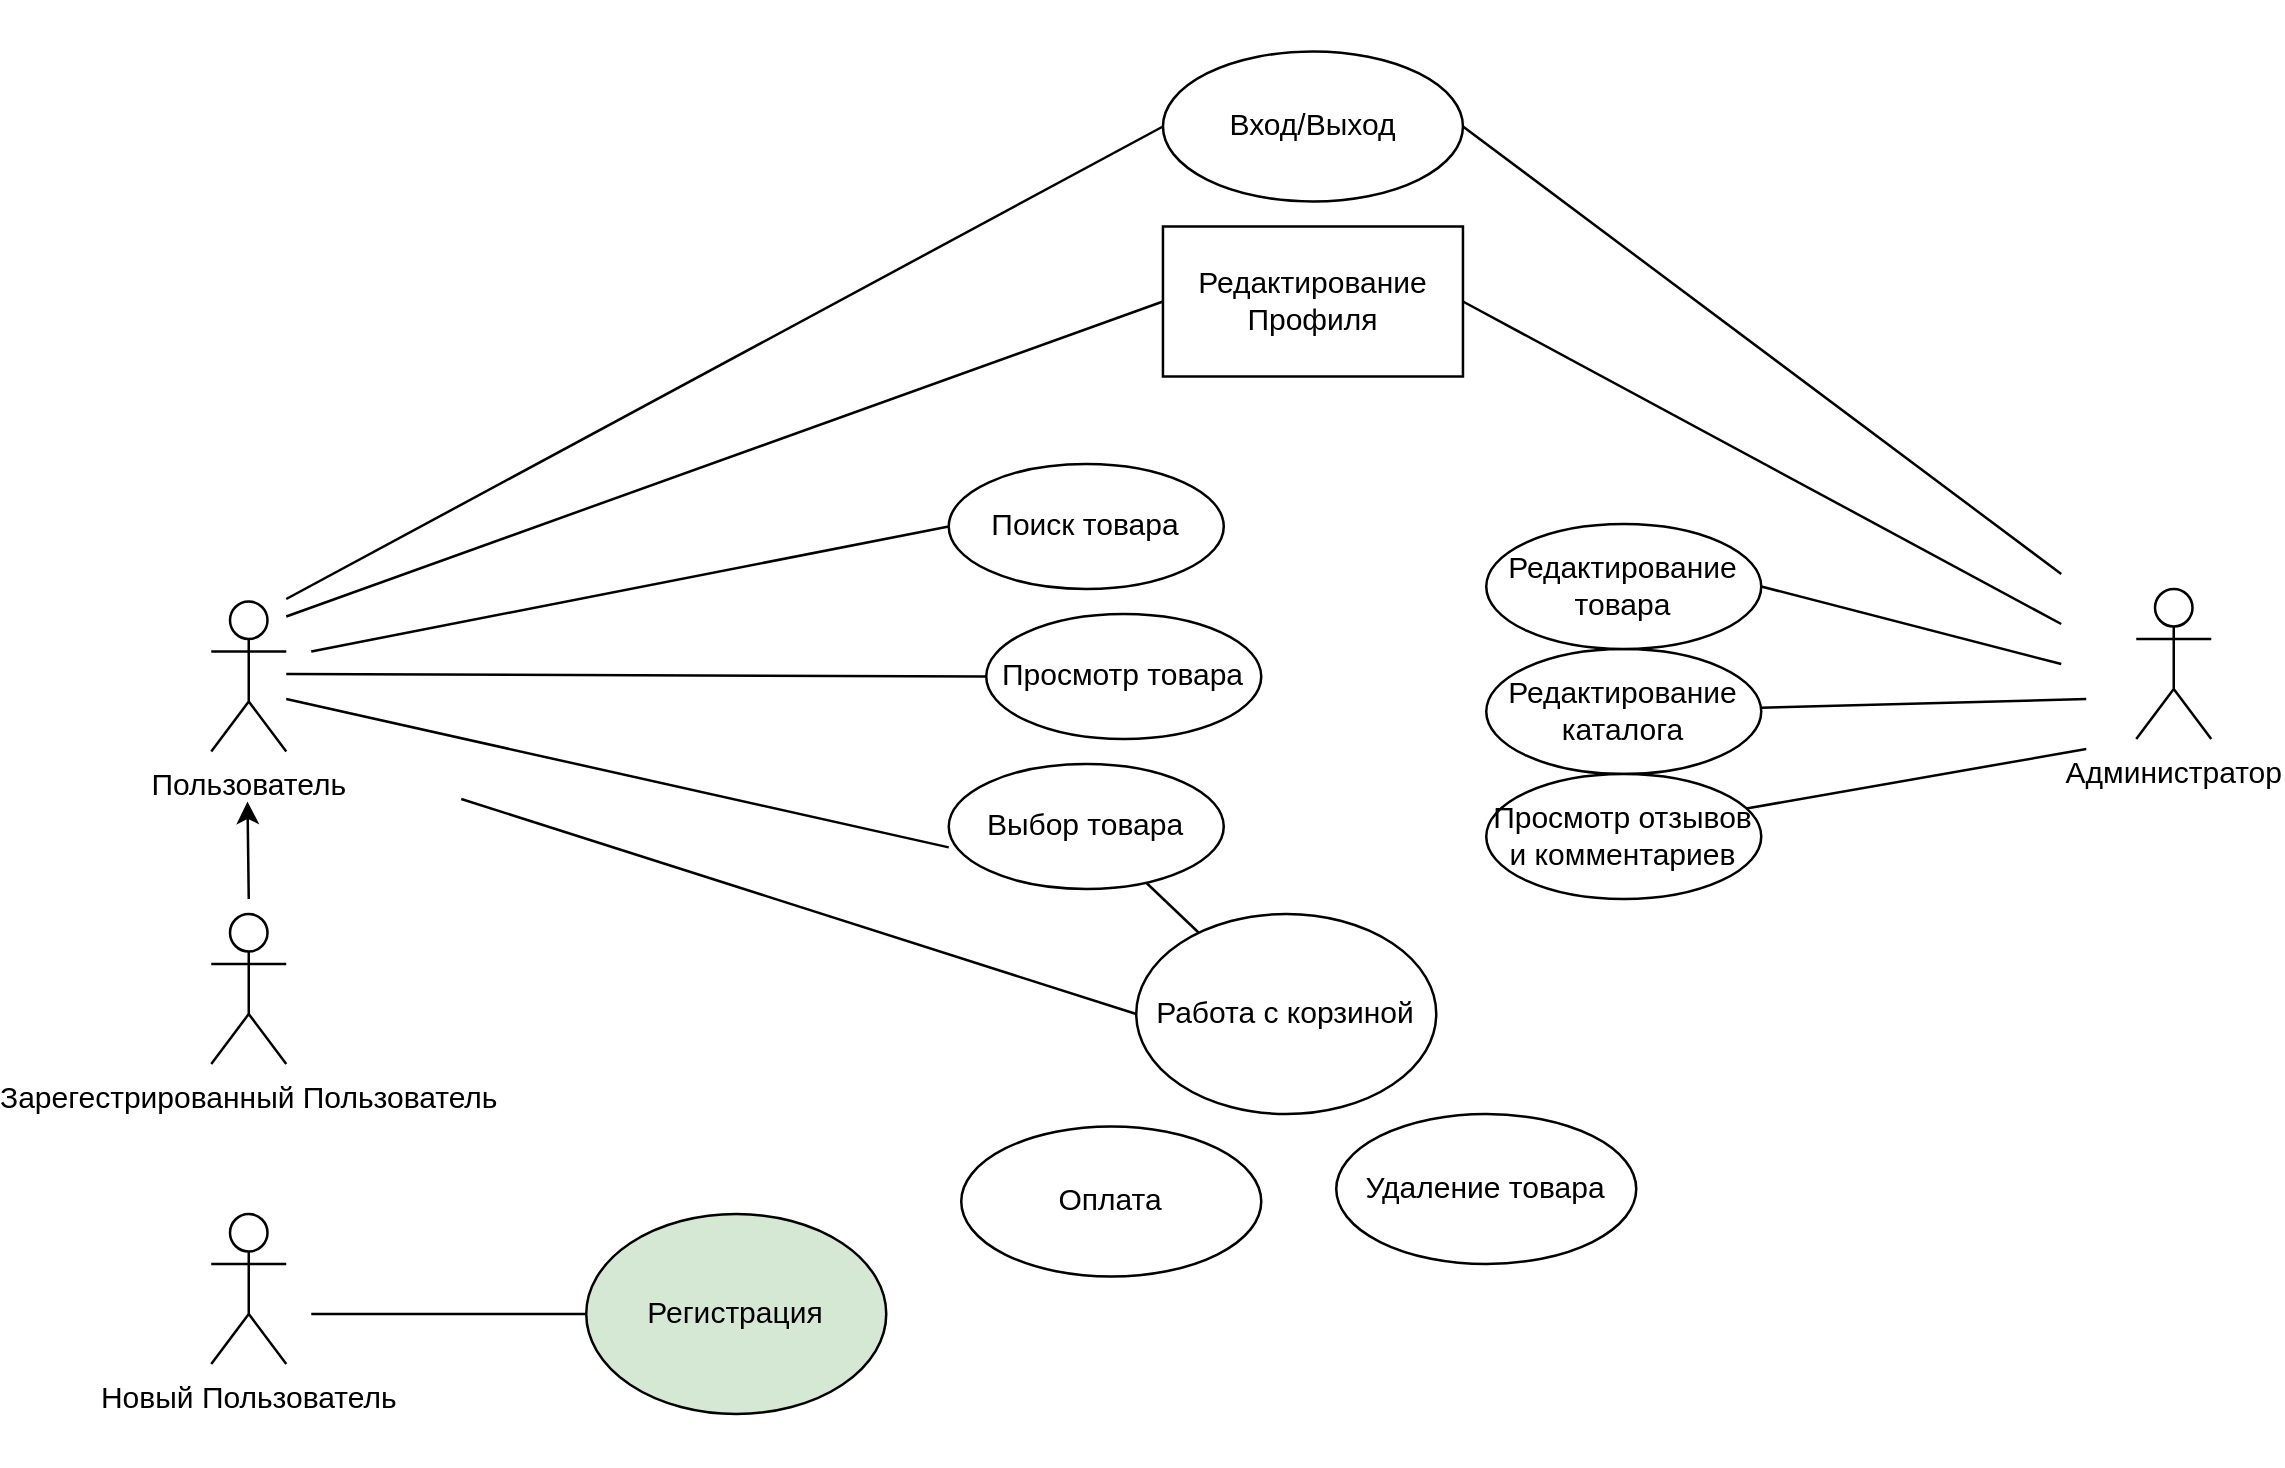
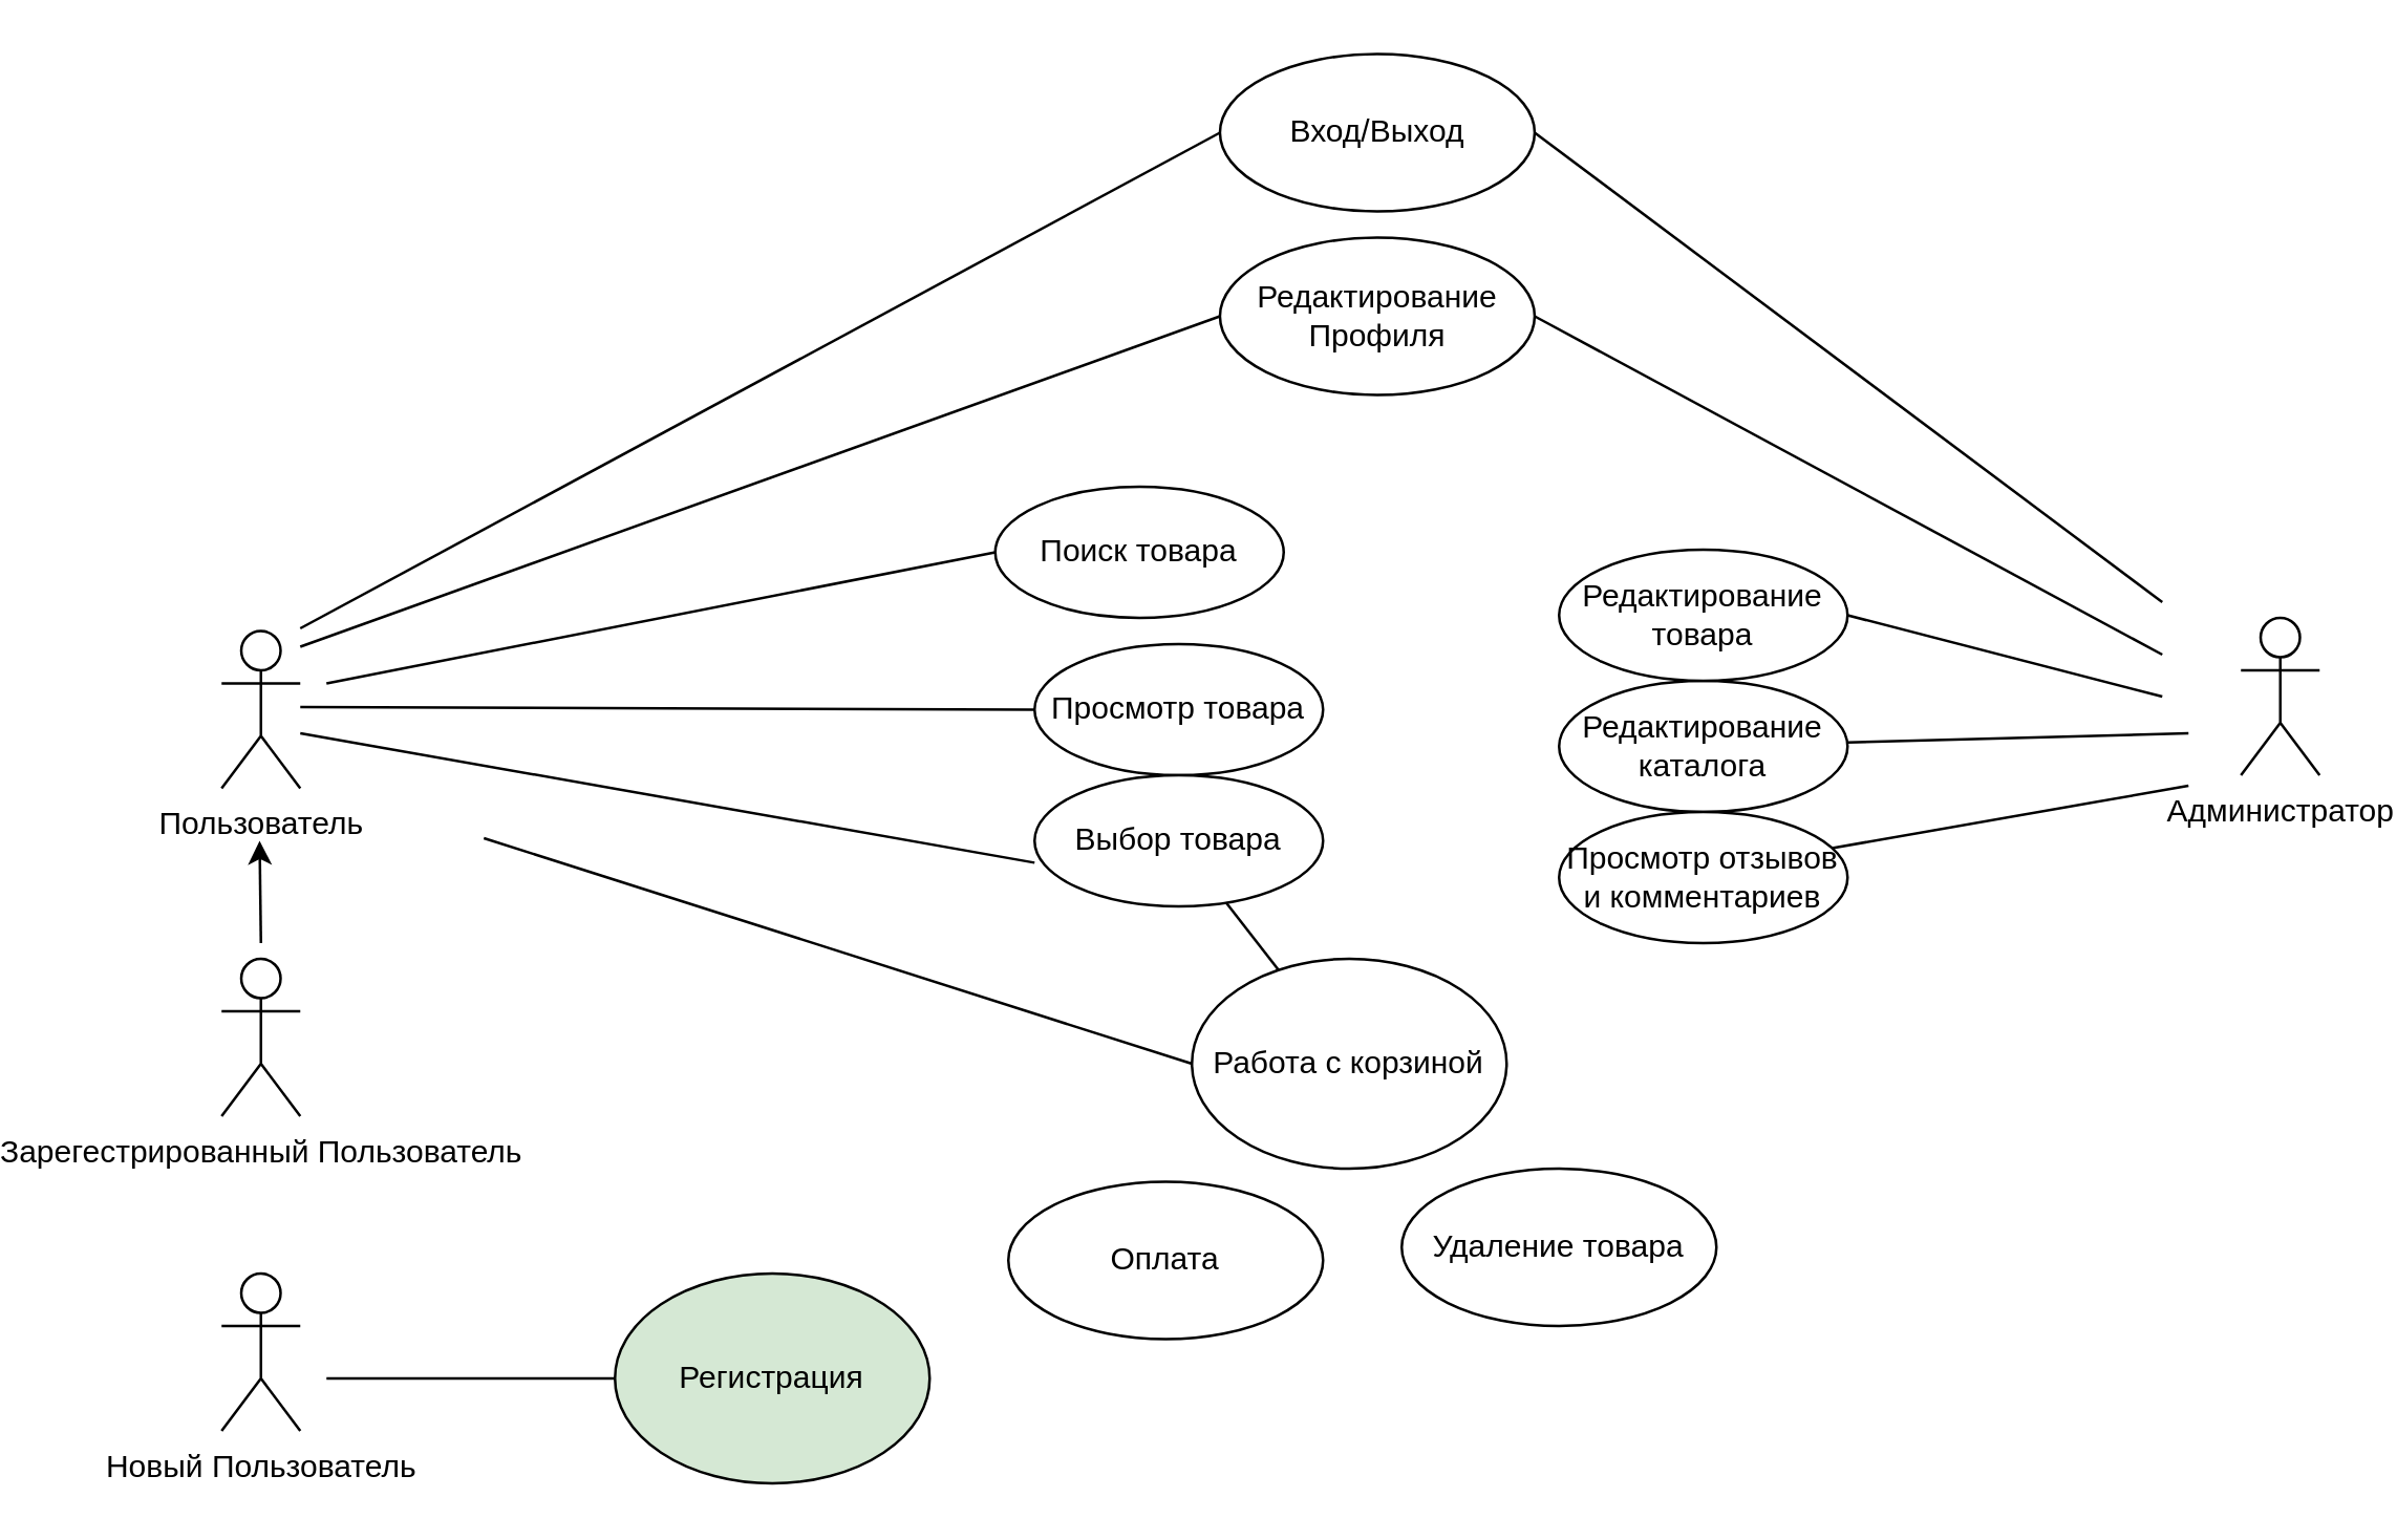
  <mxCell id="0" />
  <mxCell id="1" parent="0" />
  <mxCell id="2" value="Пользователь" style="shape=umlActor;verticalLabelPosition=bottom;labelBackgroundColor=#ffffff;verticalAlign=top;html=1;outlineConnect=0;" parent="1" vertex="1"><mxGeometry x="20" y="240" width="30" height="60" as="geometry" /></mxCell>
  <mxCell id="3" value="Зарегестрированный Пользователь" style="shape=umlActor;verticalLabelPosition=bottom;labelBackgroundColor=#ffffff;verticalAlign=top;html=1;outlineConnect=0;" parent="1" vertex="1"><mxGeometry x="20" y="365" width="30" height="60" as="geometry" /></mxCell>
  <mxCell id="4" value="Новый Пользователь" style="shape=umlActor;verticalLabelPosition=bottom;labelBackgroundColor=#ffffff;verticalAlign=top;html=1;outlineConnect=0;" parent="1" vertex="1"><mxGeometry x="20" y="485" width="30" height="60" as="geometry" /></mxCell>
  <mxCell id="5" value="" style="endArrow=classic;html=1;" parent="1" edge="1"><mxGeometry width="50" height="50" relative="1" as="geometry"><mxPoint x="35" y="359" as="sourcePoint" /><mxPoint x="34.5" y="320" as="targetPoint" /></mxGeometry></mxCell>
  <mxCell id="6" value="Регистрация" style="ellipse;whiteSpace=wrap;html=1;fillColor=#d5e8d4;" parent="1" vertex="1"><mxGeometry x="170" y="485" width="120" height="80" as="geometry" /></mxCell>
  <mxCell id="7" value="Администратор" style="shape=umlActor;verticalLabelPosition=bottom;labelBackgroundColor=#ffffff;verticalAlign=top;html=1;outlineConnect=0;" parent="1" vertex="1"><mxGeometry x="790" y="235" width="30" height="60" as="geometry" /></mxCell>
  <mxCell id="8" value="Вход/Выход" style="ellipse;whiteSpace=wrap;html=1;" parent="1" vertex="1"><mxGeometry x="400.68" y="20" width="120" height="60" as="geometry" /></mxCell>
  <mxCell id="9" value="" style="endArrow=none;html=1;" parent="1" source="6" edge="1"><mxGeometry width="50" height="50" relative="1" as="geometry"><mxPoint x="-60" y="885" as="sourcePoint" /><mxPoint x="60" y="525" as="targetPoint" /></mxGeometry></mxCell>
  <mxCell id="10" value="" style="endArrow=none;html=1;entryX=0;entryY=0.5;entryDx=0;entryDy=0;" parent="1" target="8" edge="1"><mxGeometry width="50" height="50" relative="1" as="geometry"><mxPoint x="50" y="239" as="sourcePoint" /><mxPoint x="20" y="370" as="targetPoint" /></mxGeometry></mxCell>
  <mxCell id="11" value="" style="endArrow=none;html=1;exitX=1;exitY=0.5;exitDx=0;exitDy=0;" parent="1" source="8" edge="1"><mxGeometry width="50" height="50" relative="1" as="geometry"><mxPoint x="640" y="180" as="sourcePoint" /><mxPoint x="760" y="229" as="targetPoint" /></mxGeometry></mxCell>
  <mxCell id="12" value="Поиск товара" style="ellipse;whiteSpace=wrap;html=1;" parent="1" vertex="1"><mxGeometry x="315" y="185" width="110" height="50" as="geometry" /></mxCell>
  <mxCell id="13" value="" style="endArrow=none;html=1;entryX=0;entryY=0.5;entryDx=0;entryDy=0;" parent="1" target="12" edge="1"><mxGeometry width="50" height="50" relative="1" as="geometry"><mxPoint x="60" y="260" as="sourcePoint" /><mxPoint x="80" y="415" as="targetPoint" /></mxGeometry></mxCell>
  <mxCell id="14" value="Просмотр товара" style="ellipse;whiteSpace=wrap;html=1;" parent="1" vertex="1"><mxGeometry x="330" y="245" width="110" height="50" as="geometry" /></mxCell>
- <mxCell id="15" value="Выбор товара" style="ellipse;whiteSpace=wrap;html=1;" parent="1" vertex="1"><mxGeometry x="315" y="305" width="110" height="50" as="geometry" /></mxCell>
+ <mxCell id="15" value="Выбор товара" style="ellipse;whiteSpace=wrap;html=1;" parent="1" vertex="1"><mxGeometry x="330" y="295" width="110" height="50" as="geometry" /></mxCell>
  <mxCell id="16" value="Оплата" style="ellipse;whiteSpace=wrap;html=1;" parent="1" vertex="1"><mxGeometry x="320" y="450" width="120" height="60" as="geometry" /></mxCell>
  <mxCell id="17" value="Работа с корзиной" style="ellipse;whiteSpace=wrap;html=1;" parent="1" vertex="1"><mxGeometry x="390" y="365" width="120" height="80" as="geometry" /></mxCell>
  <mxCell id="18" value="Удаление товара" style="ellipse;whiteSpace=wrap;html=1;" parent="1" vertex="1"><mxGeometry x="470" y="445" width="120" height="60" as="geometry" /></mxCell>
  <mxCell id="19" value="Редактирование каталога" style="ellipse;whiteSpace=wrap;html=1;" parent="1" vertex="1"><mxGeometry x="530" y="259" width="110" height="50" as="geometry" /></mxCell>
  <mxCell id="20" value="Редактирование товара" style="ellipse;whiteSpace=wrap;html=1;" parent="1" vertex="1"><mxGeometry x="530" y="209" width="110" height="50" as="geometry" /></mxCell>
  <mxCell id="21" value="" style="endArrow=none;html=1;exitX=1;exitY=0.5;exitDx=0;exitDy=0;" parent="1" source="20" edge="1"><mxGeometry width="50" height="50" relative="1" as="geometry"><mxPoint x="1080" y="400" as="sourcePoint" /><mxPoint x="760" y="265" as="targetPoint" /></mxGeometry></mxCell>
- <mxCell id="22" value="Редактирование Профиля" style="whiteSpace=wrap;html=1;rounded=0;" parent="1" vertex="1"><mxGeometry x="400.68" y="90" width="120" height="60" as="geometry" /></mxCell>
+ <mxCell id="22" value="Редактирование Профиля" style="ellipse;whiteSpace=wrap;html=1;" parent="1" vertex="1"><mxGeometry x="400.68" y="90" width="120" height="60" as="geometry" /></mxCell>
  <mxCell id="23" value="" style="endArrow=none;html=1;" parent="1" source="17" target="15" edge="1"><mxGeometry width="50" height="50" relative="1" as="geometry"><mxPoint x="510" y="381" as="sourcePoint" /><mxPoint x="479.32" y="436" as="targetPoint" /></mxGeometry></mxCell>
  <mxCell id="24" value="" style="endArrow=none;html=1;" parent="1" source="19" edge="1"><mxGeometry width="50" height="50" relative="1" as="geometry"><mxPoint x="1090" y="390" as="sourcePoint" /><mxPoint x="770" y="279" as="targetPoint" /></mxGeometry></mxCell>
  <mxCell id="25" value="" style="endArrow=none;html=1;entryX=0;entryY=0.5;entryDx=0;entryDy=0;" parent="1" target="14" edge="1"><mxGeometry width="50" height="50" relative="1" as="geometry"><mxPoint x="50" y="269" as="sourcePoint" /><mxPoint x="260" y="430" as="targetPoint" /></mxGeometry></mxCell>
  <mxCell id="26" value="" style="endArrow=none;html=1;entryX=0;entryY=0.667;entryDx=0;entryDy=0;entryPerimeter=0;" parent="1" target="15" edge="1"><mxGeometry width="50" height="50" relative="1" as="geometry"><mxPoint x="50" y="279" as="sourcePoint" /><mxPoint x="70" y="470" as="targetPoint" /></mxGeometry></mxCell>
  <mxCell id="27" value="" style="endArrow=none;html=1;entryX=0;entryY=0.5;entryDx=0;entryDy=0;" parent="1" target="22" edge="1"><mxGeometry width="50" height="50" relative="1" as="geometry"><mxPoint x="50" y="246" as="sourcePoint" /><mxPoint x="545" y="220" as="targetPoint" /></mxGeometry></mxCell>
  <mxCell id="28" value="" style="endArrow=none;html=1;exitX=1;exitY=0.5;exitDx=0;exitDy=0;" parent="1" source="22" edge="1"><mxGeometry width="50" height="50" relative="1" as="geometry"><mxPoint x="660" y="240" as="sourcePoint" /><mxPoint x="760" y="249" as="targetPoint" /></mxGeometry></mxCell>
  <mxCell id="29" value="" style="endArrow=none;html=1;entryX=0;entryY=0.5;entryDx=0;entryDy=0;" parent="1" target="17" edge="1"><mxGeometry width="50" height="50" relative="1" as="geometry"><mxPoint x="120" y="319" as="sourcePoint" /><mxPoint x="90" y="680" as="targetPoint" /></mxGeometry></mxCell>
  <mxCell id="30" value="Просмотр отзывов и комментариев" style="ellipse;whiteSpace=wrap;html=1;" vertex="1" parent="1"><mxGeometry x="530" y="309" width="110" height="50" as="geometry" /></mxCell>
  <mxCell id="31" value="" style="endArrow=none;html=1;exitX=0.946;exitY=0.276;exitDx=0;exitDy=0;exitPerimeter=0;" edge="1" parent="1" source="30"><mxGeometry width="50" height="50" relative="1" as="geometry"><mxPoint x="640" y="379" as="sourcePoint" /><mxPoint x="770" y="299" as="targetPoint" /></mxGeometry></mxCell>
